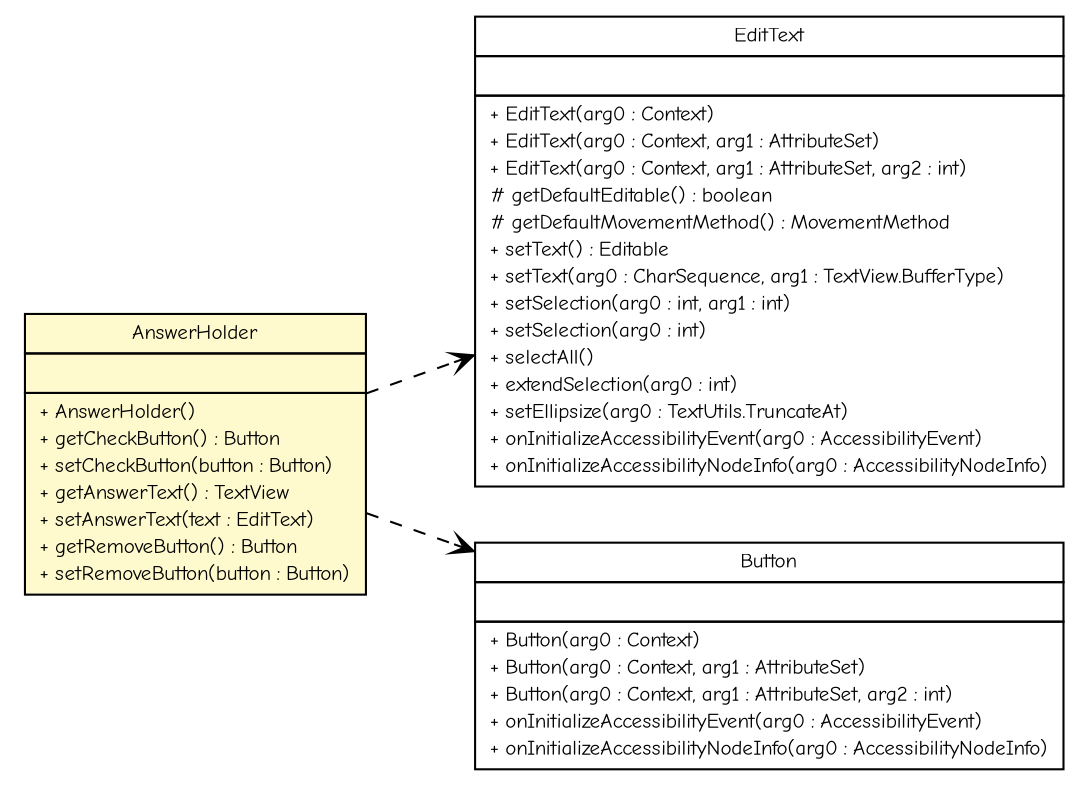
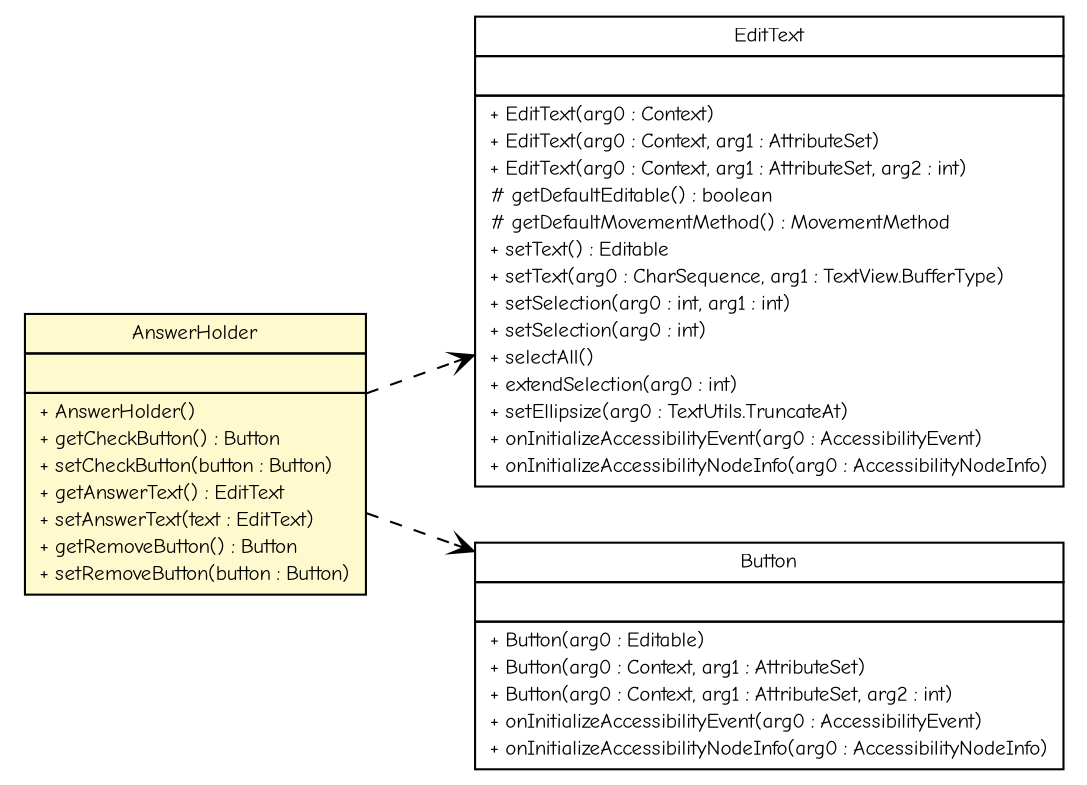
  digraph {
    fontname="Comic Neue"
    nodesep=0.25
    rankdir=LR
    ranksep=0.5
    node [fontcolor=black fontname="Comic Neue" fontsize=10.0 shape=plaintext]
    edge [arrowhead=open color=black fontcolor=black fontname="Comic Neue" fontsize=10.0 headport=p labelfontname=Helvetica labelfontsize=10 style=dashed tailport=p]
-   n1 [label=<<table title="epfl.sweng.editquestions.AnswerHolder" border="0" cellborder="1" cellspacing="0" cellpadding="2" port="p" bgcolor="lemonChiffon" href="./AnswerHolder.html"> 		<tr><td><table border="0" cellspacing="0" cellpadding="1"> <tr><td align="center" balign="center"> AnswerHolder </td></tr> 		</table></td></tr> 		<tr><td><table border="0" cellspacing="0" cellpadding="1"> <tr><td align="left" balign="left">  </td></tr> 		</table></td></tr> 		<tr><td><table border="0" cellspacing="0" cellpadding="1"> <tr><td align="left" balign="left"> + AnswerHolder() </td></tr> <tr><td align="left" balign="left"> + getCheckButton() : Button </td></tr> <tr><td align="left" balign="left"> + setCheckButton(button : Button) </td></tr> <tr><td align="left" balign="left"> + getAnswerText() : TextView </td></tr> <tr><td align="left" balign="left"> + setAnswerText(text : EditText) </td></tr> <tr><td align="left" balign="left"> + getRemoveButton() : Button </td></tr> <tr><td align="left" balign="left"> + setRemoveButton(button : Button) </td></tr> 		</table></td></tr> 		</table>>]
+   n1 [label=<<table title="epfl.sweng.editquestions.AnswerHolder" border="0" cellborder="1" cellspacing="0" cellpadding="2" port="p" bgcolor="lemonChiffon" href="./AnswerHolder.html"> 		<tr><td><table border="0" cellspacing="0" cellpadding="1"> <tr><td align="center" balign="center"> AnswerHolder </td></tr> 		</table></td></tr> 		<tr><td><table border="0" cellspacing="0" cellpadding="1"> <tr><td align="left" balign="left">  </td></tr> 		</table></td></tr> 		<tr><td><table border="0" cellspacing="0" cellpadding="1"> <tr><td align="left" balign="left"> + AnswerHolder() </td></tr> <tr><td align="left" balign="left"> + getCheckButton() : Button </td></tr> <tr><td align="left" balign="left"> + setCheckButton(button : Button) </td></tr> <tr><td align="left" balign="left"> + getAnswerText() : EditText </td></tr> <tr><td align="left" balign="left"> + setAnswerText(text : EditText) </td></tr> <tr><td align="left" balign="left"> + getRemoveButton() : Button </td></tr> <tr><td align="left" balign="left"> + setRemoveButton(button : Button) </td></tr> 		</table></td></tr> 		</table>>]
    n2 [label=<<table title="android.widget.EditText" border="0" cellborder="1" cellspacing="0" cellpadding="2" port="p" href="http://java.sun.com/j2se/1.4.2/docs/api/android/widget/EditText.html"> 		<tr><td><table border="0" cellspacing="0" cellpadding="1"> <tr><td align="center" balign="center"> EditText </td></tr> 		</table></td></tr> 		<tr><td><table border="0" cellspacing="0" cellpadding="1"> <tr><td align="left" balign="left">  </td></tr> 		</table></td></tr> 		<tr><td><table border="0" cellspacing="0" cellpadding="1"> <tr><td align="left" balign="left"> + EditText(arg0 : Context) </td></tr> <tr><td align="left" balign="left"> + EditText(arg0 : Context, arg1 : AttributeSet) </td></tr> <tr><td align="left" balign="left"> + EditText(arg0 : Context, arg1 : AttributeSet, arg2 : int) </td></tr> <tr><td align="left" balign="left"> # getDefaultEditable() : boolean </td></tr> <tr><td align="left" balign="left"> # getDefaultMovementMethod() : MovementMethod </td></tr> <tr><td align="left" balign="left"> + setText() : Editable </td></tr> <tr><td align="left" balign="left"> + setText(arg0 : CharSequence, arg1 : TextView.BufferType) </td></tr> <tr><td align="left" balign="left"> + setSelection(arg0 : int, arg1 : int) </td></tr> <tr><td align="left" balign="left"> + setSelection(arg0 : int) </td></tr> <tr><td align="left" balign="left"> + selectAll() </td></tr> <tr><td align="left" balign="left"> + extendSelection(arg0 : int) </td></tr> <tr><td align="left" balign="left"> + setEllipsize(arg0 : TextUtils.TruncateAt) </td></tr> <tr><td align="left" balign="left"> + onInitializeAccessibilityEvent(arg0 : AccessibilityEvent) </td></tr> <tr><td align="left" balign="left"> + onInitializeAccessibilityNodeInfo(arg0 : AccessibilityNodeInfo) </td></tr> 		</table></td></tr> 		</table>>]
-   n3 [label=<<table title="android.widget.Button" border="0" cellborder="1" cellspacing="0" cellpadding="2" port="p" href="http://java.sun.com/j2se/1.4.2/docs/api/android/widget/Button.html"> 		<tr><td><table border="0" cellspacing="0" cellpadding="1"> <tr><td align="center" balign="center"> Button </td></tr> 		</table></td></tr> 		<tr><td><table border="0" cellspacing="0" cellpadding="1"> <tr><td align="left" balign="left">  </td></tr> 		</table></td></tr> 		<tr><td><table border="0" cellspacing="0" cellpadding="1"> <tr><td align="left" balign="left"> + Button(arg0 : Context) </td></tr> <tr><td align="left" balign="left"> + Button(arg0 : Context, arg1 : AttributeSet) </td></tr> <tr><td align="left" balign="left"> + Button(arg0 : Context, arg1 : AttributeSet, arg2 : int) </td></tr> <tr><td align="left" balign="left"> + onInitializeAccessibilityEvent(arg0 : AccessibilityEvent) </td></tr> <tr><td align="left" balign="left"> + onInitializeAccessibilityNodeInfo(arg0 : AccessibilityNodeInfo) </td></tr> 		</table></td></tr> 		</table>>]
+   n3 [label=<<table title="android.widget.Button" border="0" cellborder="1" cellspacing="0" cellpadding="2" port="p" href="http://java.sun.com/j2se/1.4.2/docs/api/android/widget/Button.html"> 		<tr><td><table border="0" cellspacing="0" cellpadding="1"> <tr><td align="center" balign="center"> Button </td></tr> 		</table></td></tr> 		<tr><td><table border="0" cellspacing="0" cellpadding="1"> <tr><td align="left" balign="left">  </td></tr> 		</table></td></tr> 		<tr><td><table border="0" cellspacing="0" cellpadding="1"> <tr><td align="left" balign="left"> + Button(arg0 : Editable) </td></tr> <tr><td align="left" balign="left"> + Button(arg0 : Context, arg1 : AttributeSet) </td></tr> <tr><td align="left" balign="left"> + Button(arg0 : Context, arg1 : AttributeSet, arg2 : int) </td></tr> <tr><td align="left" balign="left"> + onInitializeAccessibilityEvent(arg0 : AccessibilityEvent) </td></tr> <tr><td align="left" balign="left"> + onInitializeAccessibilityNodeInfo(arg0 : AccessibilityNodeInfo) </td></tr> 		</table></td></tr> 		</table>>]
    n1 -> n2
    n1 -> n3
  }
